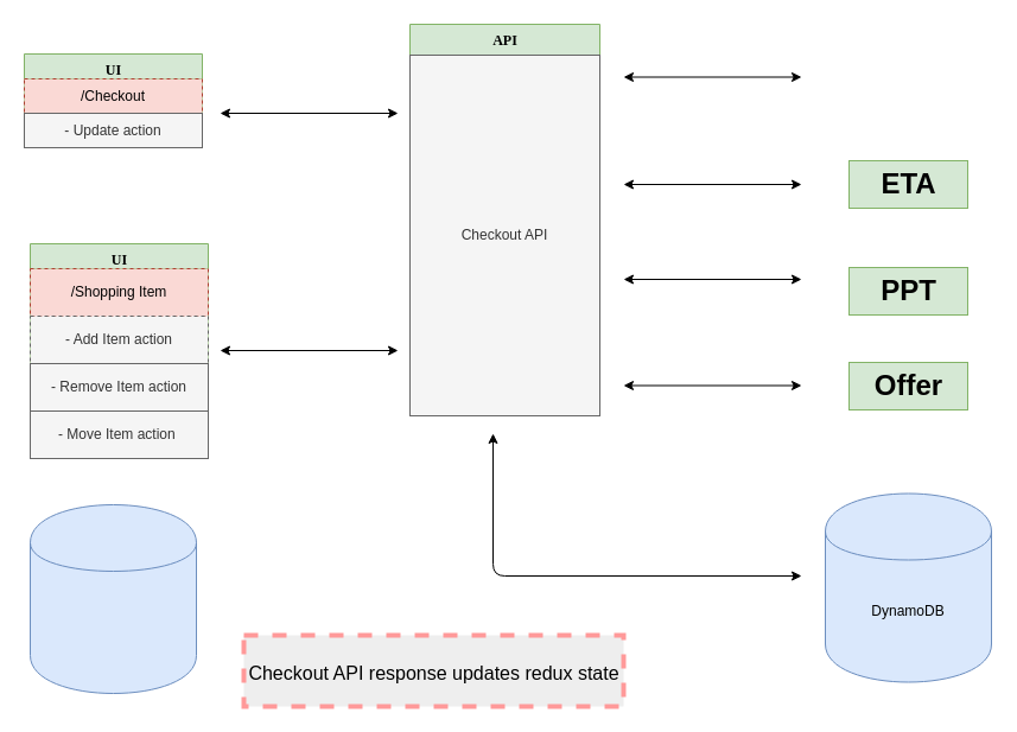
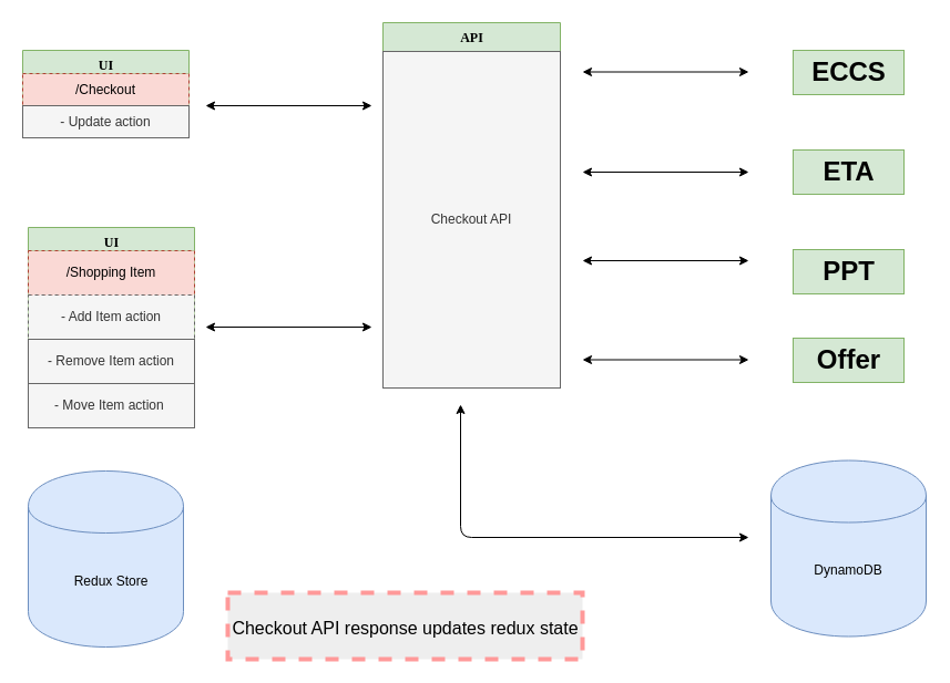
  <mxCell id="0" />
  <mxCell id="1" parent="0" />
  <mxCell id="2" value="UI" style="swimlane;html=1;fontStyle=1;align=center;verticalAlign=top;childLayout=stackLayout;horizontal=1;startSize=21;horizontalStack=0;resizeParent=1;resizeLast=0;collapsible=1;marginBottom=0;swimlaneFillColor=#ffffff;rounded=0;shadow=0;comic=0;labelBackgroundColor=none;strokeWidth=1;fillColor=#d5e8d4;fontFamily=Verdana;fontSize=12;strokeColor=#82b366;" parent="1" vertex="1"><mxGeometry x="25" y="205" width="150" height="181" as="geometry" /></mxCell>
  <mxCell id="3" value="/Shopping Item" style="text;html=1;align=center;verticalAlign=middle;whiteSpace=wrap;rounded=0;dashed=1;fillColor=#fad9d5;strokeColor=#ae4132;" parent="2" vertex="1"><mxGeometry y="21" width="150" height="40" as="geometry" /></mxCell>
  <mxCell id="4" value="- Add Item action" style="text;html=1;strokeColor=#666666;fillColor=#f5f5f5;align=center;verticalAlign=middle;whiteSpace=wrap;rounded=0;dashed=1;fontColor=#333333;" parent="2" vertex="1"><mxGeometry y="61" width="150" height="40" as="geometry" /></mxCell>
  <mxCell id="5" value="- Remove Item action" style="text;html=1;strokeColor=#666666;fillColor=#f5f5f5;align=center;verticalAlign=middle;whiteSpace=wrap;rounded=0;fontColor=#333333;" parent="2" vertex="1"><mxGeometry y="101" width="150" height="40" as="geometry" /></mxCell>
  <mxCell id="6" value="- Move Item action&amp;nbsp;" style="text;html=1;strokeColor=#666666;fillColor=#f5f5f5;align=center;verticalAlign=middle;whiteSpace=wrap;rounded=0;fontColor=#333333;" parent="2" vertex="1"><mxGeometry y="141" width="150" height="40" as="geometry" /></mxCell>
  <mxCell id="7" value="" style="shape=cylinder;whiteSpace=wrap;html=1;boundedLbl=1;backgroundOutline=1;fillColor=#dae8fc;strokeColor=#6c8ebf;" parent="1" vertex="1"><mxGeometry x="695" y="415.5" width="140" height="159" as="geometry" /></mxCell>
  <mxCell id="8" value="DynamoDB" style="text;html=1;strokeColor=none;fillColor=none;align=center;verticalAlign=middle;whiteSpace=wrap;rounded=0;" parent="1" vertex="1"><mxGeometry x="745" y="505" width="40" height="20" as="geometry" /></mxCell>
+ <mxCell id="9" value="ECCS" style="text;strokeColor=#82b366;fillColor=#d5e8d4;html=1;fontSize=24;fontStyle=1;verticalAlign=middle;align=center;" parent="1" vertex="1"><mxGeometry x="715" y="45" width="100" height="40" as="geometry" /></mxCell>
  <mxCell id="10" value="PPT" style="text;strokeColor=#82b366;fillColor=#d5e8d4;html=1;fontSize=24;fontStyle=1;verticalAlign=middle;align=center;" parent="1" vertex="1"><mxGeometry x="715" y="225" width="100" height="40" as="geometry" /></mxCell>
  <mxCell id="11" value="Offer" style="text;strokeColor=#82b366;fillColor=#d5e8d4;html=1;fontSize=24;fontStyle=1;verticalAlign=middle;align=center;" parent="1" vertex="1"><mxGeometry x="715" y="305" width="100" height="40" as="geometry" /></mxCell>
  <mxCell id="12" value="ETA" style="text;strokeColor=#82b366;fillColor=#d5e8d4;html=1;fontSize=24;fontStyle=1;verticalAlign=middle;align=center;" parent="1" vertex="1"><mxGeometry x="715" y="135" width="100" height="40" as="geometry" /></mxCell>
  <mxCell id="13" value="API" style="swimlane;html=1;fontStyle=1;align=center;verticalAlign=top;childLayout=stackLayout;horizontal=1;startSize=26;horizontalStack=0;resizeParent=1;resizeLast=0;collapsible=1;marginBottom=0;swimlaneFillColor=#ffffff;rounded=0;shadow=0;comic=0;labelBackgroundColor=none;strokeWidth=1;fillColor=#d5e8d4;fontFamily=Verdana;fontSize=12;strokeColor=#82b366;" parent="1" vertex="1"><mxGeometry x="345" y="20" width="160" height="330" as="geometry" /></mxCell>
  <mxCell id="14" value="Checkout API" style="text;html=1;strokeColor=#666666;fillColor=#f5f5f5;align=center;verticalAlign=middle;whiteSpace=wrap;rounded=0;fontColor=#333333;" parent="13" vertex="1"><mxGeometry y="26" width="160" height="304" as="geometry" /></mxCell>
  <mxCell id="15" value="" style="shape=cylinder;whiteSpace=wrap;html=1;boundedLbl=1;backgroundOutline=1;fillColor=#dae8fc;strokeColor=#6c8ebf;" parent="1" vertex="1"><mxGeometry x="25" y="425" width="140" height="159" as="geometry" /></mxCell>
+ <mxCell id="16" value="Redux Store" style="text;html=1;strokeColor=none;fillColor=none;align=center;verticalAlign=middle;whiteSpace=wrap;rounded=0;" parent="1" vertex="1"><mxGeometry x="65" y="515" width="70" height="20" as="geometry" /></mxCell>
  <mxCell id="17" value="" style="endArrow=classic;startArrow=classic;html=1;" parent="1" edge="1"><mxGeometry width="50" height="50" relative="1" as="geometry"><mxPoint x="185" y="95" as="sourcePoint" /><mxPoint x="335" y="95" as="targetPoint" /></mxGeometry></mxCell>
  <mxCell id="18" value="" style="endArrow=classic;startArrow=classic;html=1;" parent="1" edge="1"><mxGeometry width="50" height="50" relative="1" as="geometry"><mxPoint x="525" y="324.5" as="sourcePoint" /><mxPoint x="675" y="324.5" as="targetPoint" /></mxGeometry></mxCell>
  <mxCell id="19" value="" style="endArrow=classic;startArrow=classic;html=1;" parent="1" edge="1"><mxGeometry width="50" height="50" relative="1" as="geometry"><mxPoint x="525" y="235" as="sourcePoint" /><mxPoint x="675" y="235" as="targetPoint" /></mxGeometry></mxCell>
  <mxCell id="20" value="" style="endArrow=classic;startArrow=classic;html=1;" parent="1" edge="1"><mxGeometry width="50" height="50" relative="1" as="geometry"><mxPoint x="525" y="155" as="sourcePoint" /><mxPoint x="675" y="155" as="targetPoint" /></mxGeometry></mxCell>
  <mxCell id="21" value="" style="endArrow=classic;startArrow=classic;html=1;" parent="1" edge="1"><mxGeometry width="50" height="50" relative="1" as="geometry"><mxPoint x="525" y="64.5" as="sourcePoint" /><mxPoint x="675" y="64.5" as="targetPoint" /></mxGeometry></mxCell>
  <mxCell id="22" value="" style="endArrow=classic;startArrow=classic;html=1;" parent="1" edge="1"><mxGeometry width="50" height="50" relative="1" as="geometry"><mxPoint x="185" y="295" as="sourcePoint" /><mxPoint x="335" y="295" as="targetPoint" /></mxGeometry></mxCell>
  <mxCell id="23" value="" style="endArrow=classic;startArrow=classic;html=1;" parent="1" edge="1"><mxGeometry width="50" height="50" relative="1" as="geometry"><mxPoint x="415" y="365" as="sourcePoint" /><mxPoint x="675" y="485" as="targetPoint" /><Array as="points"><mxPoint x="415" y="485" /></Array></mxGeometry></mxCell>
  <mxCell id="24" value="UI" style="swimlane;html=1;fontStyle=1;align=center;verticalAlign=top;childLayout=stackLayout;horizontal=1;startSize=21;horizontalStack=0;resizeParent=1;resizeLast=0;collapsible=1;marginBottom=0;swimlaneFillColor=#ffffff;rounded=0;shadow=0;comic=0;labelBackgroundColor=none;strokeWidth=1;fillColor=#d5e8d4;fontFamily=Verdana;fontSize=12;strokeColor=#82b366;" parent="1" vertex="1"><mxGeometry x="20" y="45" width="150" height="79" as="geometry" /></mxCell>
  <mxCell id="25" value="/Checkout" style="text;html=1;strokeColor=#ae4132;fillColor=#fad9d5;align=center;verticalAlign=middle;whiteSpace=wrap;rounded=0;dashed=1;" parent="24" vertex="1"><mxGeometry y="21" width="150" height="29" as="geometry" /></mxCell>
  <mxCell id="26" value="- Update action" style="text;html=1;strokeColor=#666666;fillColor=#f5f5f5;align=center;verticalAlign=middle;whiteSpace=wrap;rounded=0;fontColor=#333333;" parent="24" vertex="1"><mxGeometry y="50" width="150" height="29" as="geometry" /></mxCell>
  <mxCell id="27" value="&lt;span style=&quot;font-weight: normal&quot;&gt;&lt;font style=&quot;font-size: 16px&quot;&gt;Checkout API response updates redux state&lt;/font&gt;&lt;/span&gt;" style="text;html=1;fontSize=24;fontStyle=1;verticalAlign=middle;align=center;fillColor=#eeeeee;strokeColor=#FF9999;strokeWidth=4;dashed=1;" parent="1" vertex="1"><mxGeometry x="205" y="535" width="320" height="60" as="geometry" /></mxCell>
